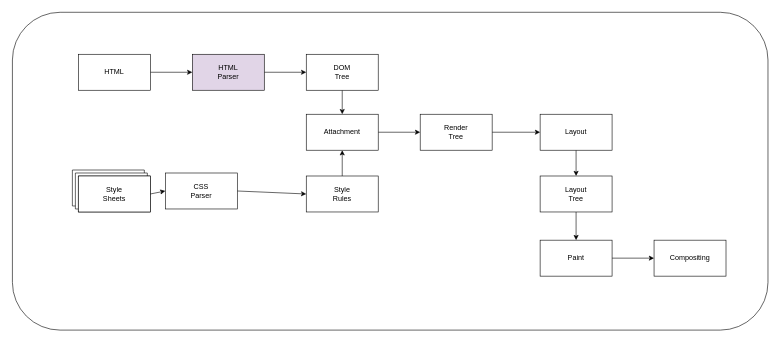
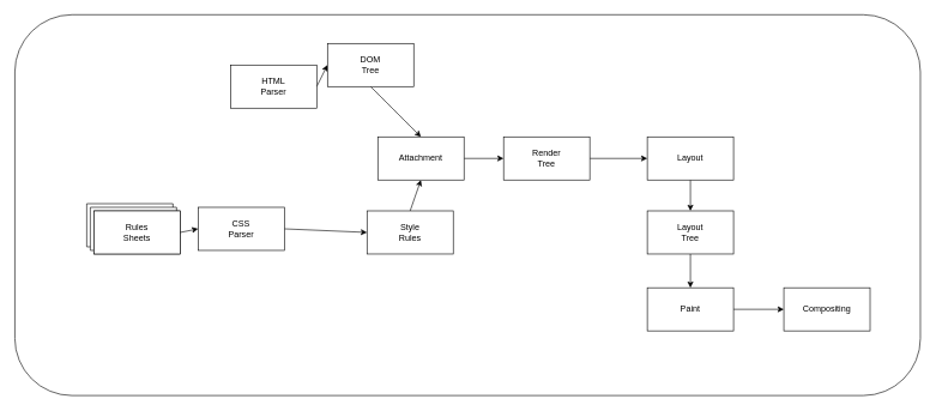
  <mxCell id="0" />
  <mxCell id="1" parent="0" />
  <mxCell id="2" value="" style="rounded=1;whiteSpace=wrap;html=1;" vertex="1" parent="1"><mxGeometry x="20" y="20" width="1260" height="530" as="geometry" /></mxCell>
- <mxCell id="3" style="edgeStyle=none;html=1;exitX=1;exitY=0.5;exitDx=0;exitDy=0;entryX=0;entryY=0.5;entryDx=0;entryDy=0;" edge="1" parent="1" source="4" target="6"><mxGeometry relative="1" as="geometry" /></mxCell>
- <mxCell id="4" value="HTML" style="whiteSpace=wrap;html=1;" vertex="1" parent="1"><mxGeometry x="130" y="90" width="120" height="60" as="geometry" /></mxCell>
  <mxCell id="5" style="edgeStyle=none;html=1;exitX=1;exitY=0.5;exitDx=0;exitDy=0;entryX=0;entryY=0.5;entryDx=0;entryDy=0;" edge="1" parent="1" source="6" target="14"><mxGeometry relative="1" as="geometry" /></mxCell>
- <mxCell id="6" value="HTML&lt;br&gt;Parser" style="whiteSpace=wrap;html=1;fillColor=#e1d5e7;" vertex="1" parent="1"><mxGeometry x="320" y="90" width="120" height="60" as="geometry" /></mxCell>
+ <mxCell id="6" value="HTML&lt;br&gt;Parser" style="whiteSpace=wrap;html=1;" vertex="1" parent="1"><mxGeometry x="320" y="90" width="120" height="60" as="geometry" /></mxCell>
  <mxCell id="7" value="" style="group" vertex="1" connectable="0" parent="1"><mxGeometry x="120" y="283" width="130" height="70" as="geometry" /></mxCell>
  <mxCell id="8" value="" style="verticalLabelPosition=middle;verticalAlign=middle;shape=mxgraph.basic.layered_rect;dx=10;outlineConnect=0;whiteSpace=wrap;direction=west;html=1;labelPosition=center;align=center;" vertex="1" parent="7"><mxGeometry width="130" height="70" as="geometry" /></mxCell>
- <mxCell id="9" value="Style&lt;br&gt;Sheets" style="whiteSpace=wrap;html=1;" vertex="1" parent="7"><mxGeometry x="10" y="10" width="120" height="60" as="geometry" /></mxCell>
+ <mxCell id="9" value="Rules&lt;br&gt;Sheets" style="whiteSpace=wrap;html=1;" vertex="1" parent="7"><mxGeometry x="10" y="10" width="120" height="60" as="geometry" /></mxCell>
  <mxCell id="10" style="edgeStyle=none;html=1;exitX=1;exitY=0.5;exitDx=0;exitDy=0;entryX=0;entryY=0.5;entryDx=0;entryDy=0;" edge="1" parent="1" source="11" target="16"><mxGeometry relative="1" as="geometry" /></mxCell>
  <mxCell id="11" value="CSS&lt;br&gt;Parser" style="whiteSpace=wrap;html=1;" vertex="1" parent="1"><mxGeometry x="275" y="288" width="120" height="60" as="geometry" /></mxCell>
  <mxCell id="12" style="edgeStyle=none;html=1;exitX=1;exitY=0.5;exitDx=0;exitDy=0;entryX=0;entryY=0.5;entryDx=0;entryDy=0;" edge="1" parent="1" source="9" target="11"><mxGeometry relative="1" as="geometry" /></mxCell>
  <mxCell id="13" style="edgeStyle=none;html=1;exitX=0.5;exitY=1;exitDx=0;exitDy=0;entryX=0.5;entryY=0;entryDx=0;entryDy=0;" edge="1" parent="1" source="14" target="18"><mxGeometry relative="1" as="geometry" /></mxCell>
- <mxCell id="14" value="DOM&lt;br&gt;Tree" style="whiteSpace=wrap;html=1;" vertex="1" parent="1"><mxGeometry x="510" y="90" width="120" height="60" as="geometry" /></mxCell>
+ <mxCell id="14" value="DOM&lt;br&gt;Tree" style="whiteSpace=wrap;html=1;" vertex="1" parent="1"><mxGeometry x="455" y="60" width="120" height="60" as="geometry" /></mxCell>
  <mxCell id="15" style="edgeStyle=none;html=1;exitX=0.5;exitY=0;exitDx=0;exitDy=0;entryX=0.5;entryY=1;entryDx=0;entryDy=0;" edge="1" parent="1" source="16" target="18"><mxGeometry relative="1" as="geometry" /></mxCell>
  <mxCell id="16" value="Style&lt;br&gt;Rules" style="whiteSpace=wrap;html=1;" vertex="1" parent="1"><mxGeometry x="510" y="293" width="120" height="60" as="geometry" /></mxCell>
  <mxCell id="17" style="edgeStyle=none;html=1;exitX=1;exitY=0.5;exitDx=0;exitDy=0;" edge="1" parent="1" source="18" target="20"><mxGeometry relative="1" as="geometry" /></mxCell>
- <mxCell id="18" value="Attachment" style="whiteSpace=wrap;html=1;" vertex="1" parent="1"><mxGeometry x="510" y="190" width="120" height="60" as="geometry" /></mxCell>
+ <mxCell id="18" value="Attachment" style="whiteSpace=wrap;html=1;" vertex="1" parent="1"><mxGeometry x="525" y="190" width="120" height="60" as="geometry" /></mxCell>
  <mxCell id="19" style="edgeStyle=none;html=1;" edge="1" parent="1" source="20" target="22"><mxGeometry relative="1" as="geometry" /></mxCell>
  <mxCell id="20" value="Render&lt;br&gt;Tree" style="whiteSpace=wrap;html=1;" vertex="1" parent="1"><mxGeometry x="700" y="190" width="120" height="60" as="geometry" /></mxCell>
  <mxCell id="21" style="edgeStyle=none;html=1;exitX=0.5;exitY=1;exitDx=0;exitDy=0;entryX=0.5;entryY=0;entryDx=0;entryDy=0;" edge="1" parent="1" source="22" target="24"><mxGeometry relative="1" as="geometry" /></mxCell>
  <mxCell id="22" value="Layout" style="whiteSpace=wrap;html=1;" vertex="1" parent="1"><mxGeometry x="900" y="190" width="120" height="60" as="geometry" /></mxCell>
  <mxCell id="23" style="edgeStyle=none;html=1;exitX=0.5;exitY=1;exitDx=0;exitDy=0;entryX=0.5;entryY=0;entryDx=0;entryDy=0;" edge="1" parent="1" source="24" target="26"><mxGeometry relative="1" as="geometry" /></mxCell>
  <mxCell id="24" value="Layout&lt;br&gt;Tree" style="whiteSpace=wrap;html=1;" vertex="1" parent="1"><mxGeometry x="900" y="293" width="120" height="60" as="geometry" /></mxCell>
  <mxCell id="25" style="edgeStyle=none;html=1;exitX=1;exitY=0.5;exitDx=0;exitDy=0;" edge="1" parent="1" source="26" target="27"><mxGeometry relative="1" as="geometry" /></mxCell>
  <mxCell id="26" value="Paint" style="whiteSpace=wrap;html=1;" vertex="1" parent="1"><mxGeometry x="900" y="400" width="120" height="60" as="geometry" /></mxCell>
  <mxCell id="27" value="Compositing" style="whiteSpace=wrap;html=1;" vertex="1" parent="1"><mxGeometry x="1090" y="400" width="120" height="60" as="geometry" /></mxCell>
